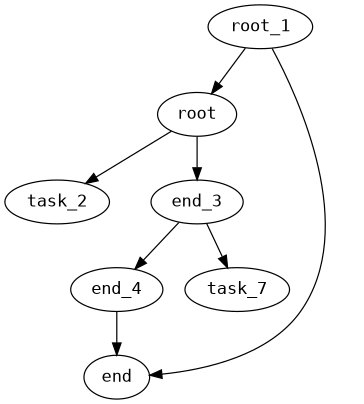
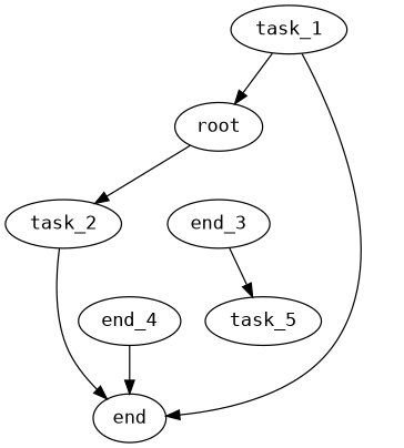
  digraph {
    fontname="DejaVu Sans Mono"
    node [fontname="DejaVu Sans Mono"]
    edge [fontname="DejaVu Sans Mono"]
    root
    task_2
    n3 [label=end_3]
-   task_1 [label=root_1]
+   task_1
    end
    n6 [label=end_4]
-   task_5 [label=task_7]
+   task_5
    root -> task_2
-   root -> n3
-   n3 -> n6
+   task_2 -> end
    n3 -> task_5
    task_1 -> root
    task_1 -> end
    n6 -> end
  }
